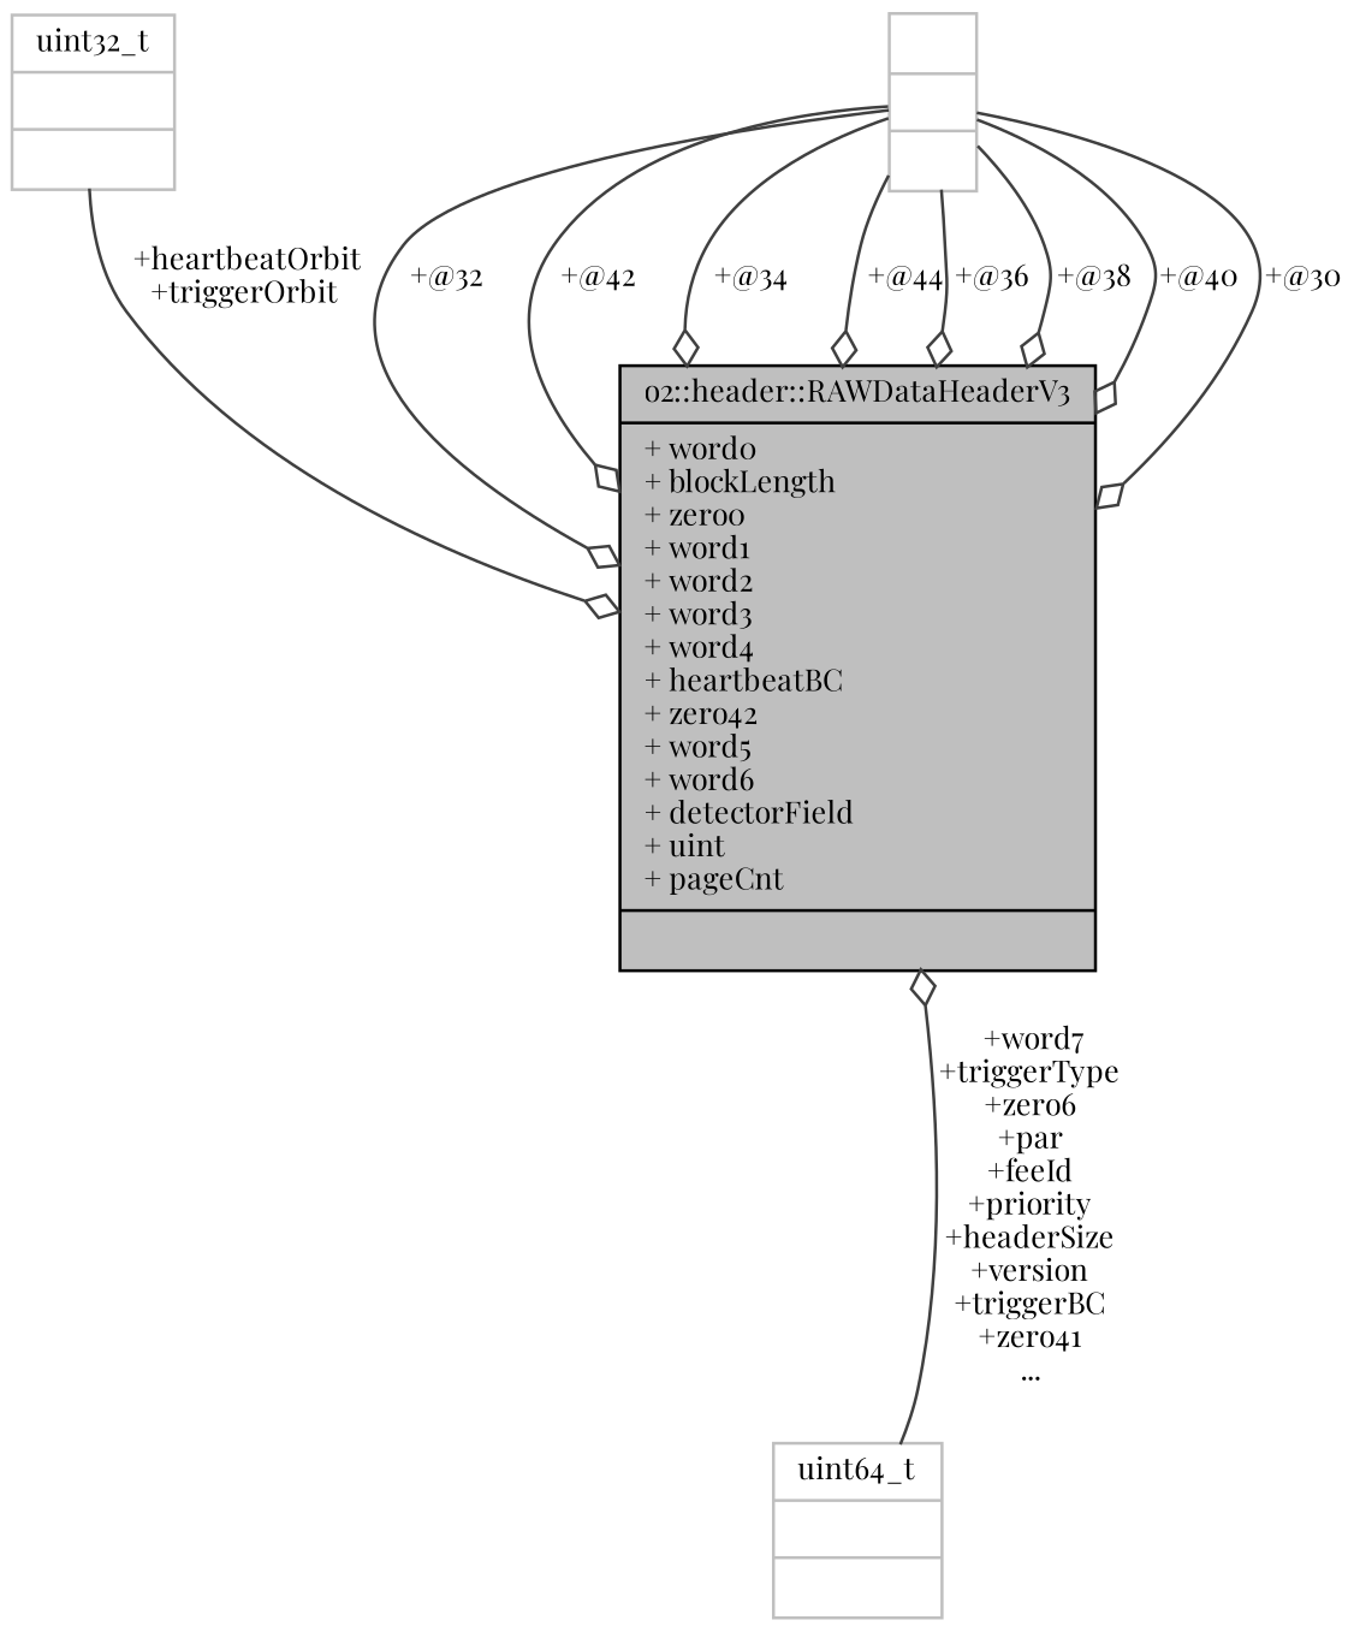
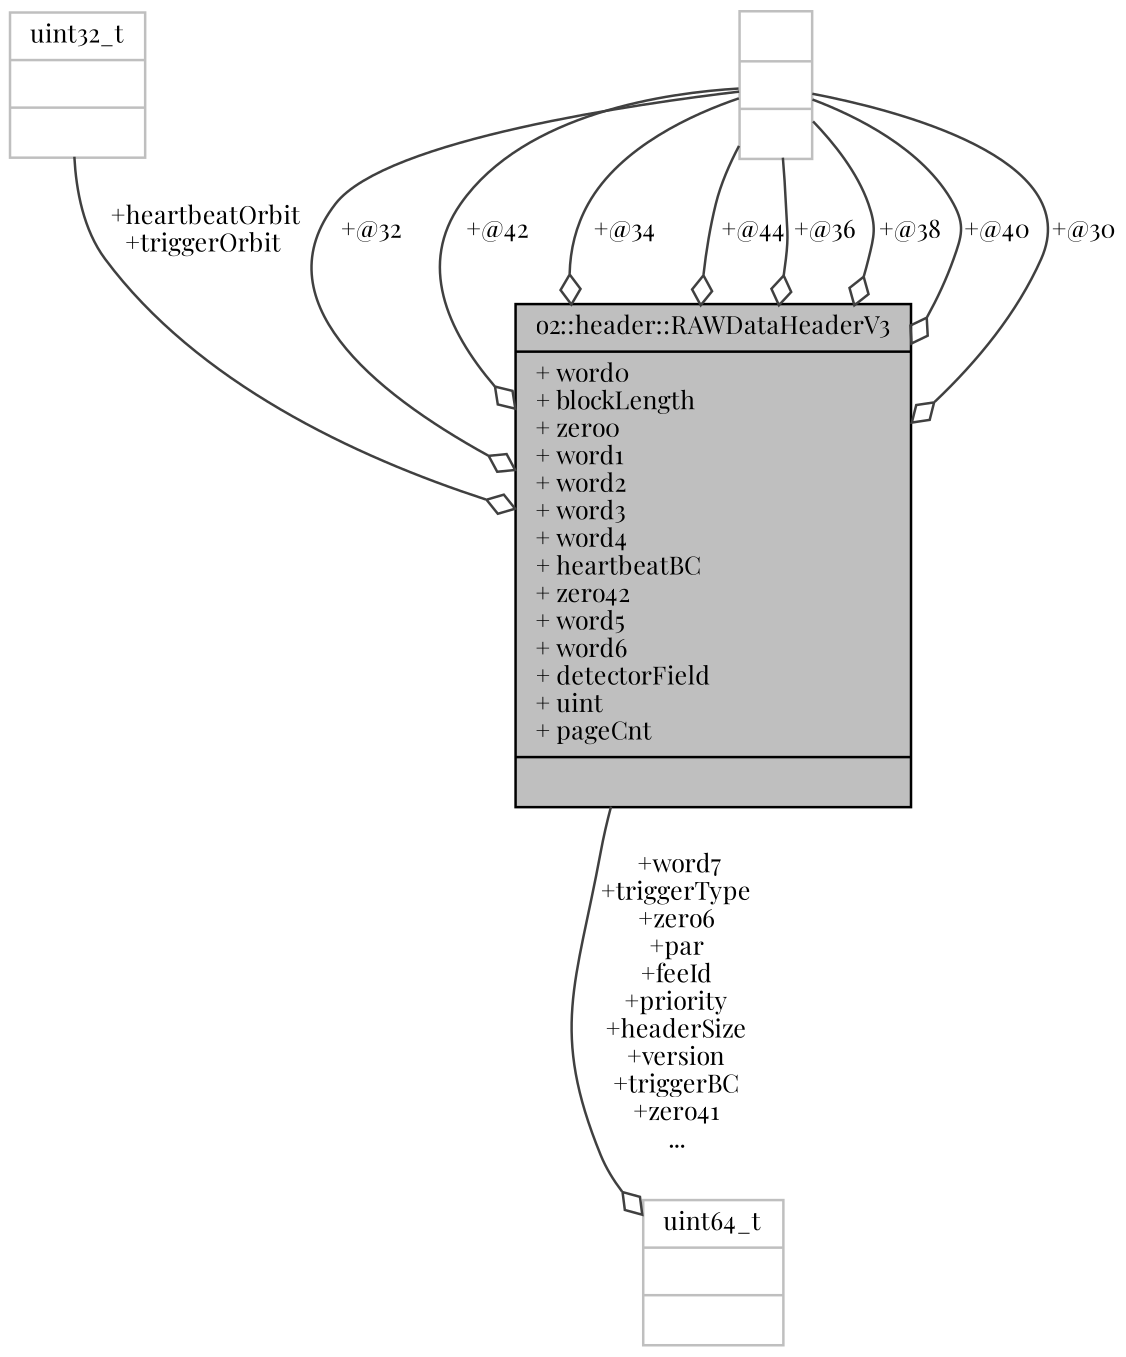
  digraph {
    fontname="Playfair Display"
    node [color=grey75 fontname="Playfair Display" fontsize=10 shape=record]
    edge [arrowhead=odiamond color=grey25 fontname="Playfair Display" fontsize=10 labelfontname=Helvetica labelfontsize=10 style=solid]
    n1 [color=black fillcolor=grey75 fontcolor=black height=0.2 label="{o2::header::RAWDataHeaderV3\n|+ word0\l+ blockLength\l+ zero0\l+ word1\l+ word2\l+ word3\l+ word4\l+ heartbeatBC\l+ zero42\l+ word5\l+ word6\l+ detectorField\l+ uint\l+ pageCnt\l|}" style=filled width=0.4]
    n2 [height=0.2 label="{uint32_t\n||}" width=0.4]
    n3 [height=0.2 label="{uint64_t\n||}" width=0.4]
    n4 [height=0.2 label="{\n||}" width=0.4]
    n2 -> n1 [label=" +heartbeatOrbit\n+triggerOrbit"]
-   n3 -> n1 [label=" +word7\n+triggerType\n+zero6\n+par\n+feeId\n+priority\n+headerSize\n+version\n+triggerBC\n+zero41\n..."]
+   n1 -> n3 [label=" +word7\n+triggerType\n+zero6\n+par\n+feeId\n+priority\n+headerSize\n+version\n+triggerBC\n+zero41\n..."]
    n4 -> n1 [label=" +@32"]
    n4 -> n1 [label=" +@42"]
    n4 -> n1 [label=" +@34"]
    n4 -> n1 [label=" +@44"]
    n4 -> n1 [label=" +@36"]
    n4 -> n1 [label=" +@38"]
    n4 -> n1 [label=" +@40"]
    n4 -> n1 [label=" +@30"]
  }
